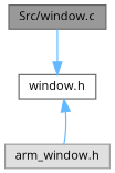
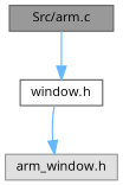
  digraph {
    fontname="Open Sans"
    node [fontname="Open Sans" fontsize=10 shape=box style=filled]
    edge [color=steelblue1 fontname="Open Sans" fontsize=10 labelfontname=Helvetica labelfontsize=10 style=solid]
-   n1 [color=gray40 fillcolor=grey60 fontcolor=black height=0.2 label="Src/window.c" width=0.4]
+   n1 [color=gray40 fillcolor=grey60 fontcolor=black height=0.2 label="Src/arm.c" width=0.4]
    n2 [color=grey40 fillcolor=white height=0.2 label="window.h" width=0.4]
    n3 [color=grey60 fillcolor="#E0E0E0" height=0.2 label="arm_window.h" width=0.4]
    n1 -> n2
-   n3 -> n2
+   n2 -> n3
  }
